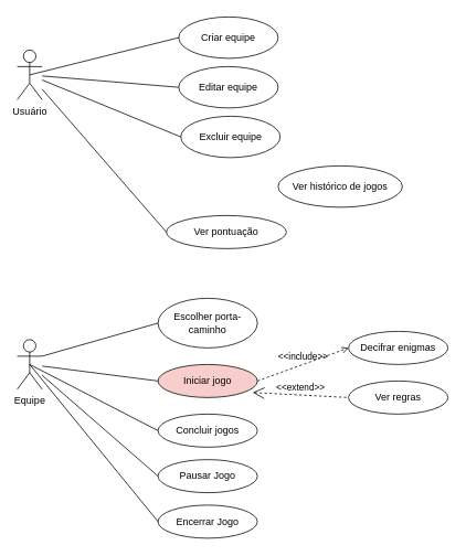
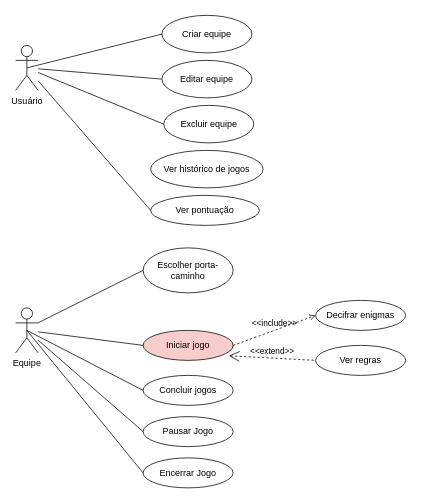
  <mxCell id="0" />
  <mxCell id="1" parent="0" />
  <mxCell id="2" value="Usuário" style="shape=umlActor;verticalLabelPosition=bottom;verticalAlign=top;html=1;outlineConnect=0;" vertex="1" parent="1"><mxGeometry x="20" y="60" width="30" height="60" as="geometry" /></mxCell>
  <mxCell id="3" value="Criar equipe" style="ellipse;whiteSpace=wrap;html=1;" vertex="1" parent="1"><mxGeometry x="215" y="20" width="120" height="50" as="geometry" /></mxCell>
  <mxCell id="4" value="" style="endArrow=none;html=1;rounded=0;exitX=0.5;exitY=0.5;exitDx=0;exitDy=0;exitPerimeter=0;entryX=0;entryY=0.5;entryDx=0;entryDy=0;" edge="1" parent="1" source="2" target="3"><mxGeometry width="50" height="50" relative="1" as="geometry"><mxPoint x="400" y="280" as="sourcePoint" /><mxPoint x="450" y="230" as="targetPoint" /></mxGeometry></mxCell>
  <mxCell id="5" value="Editar equipe" style="ellipse;whiteSpace=wrap;html=1;" vertex="1" parent="1"><mxGeometry x="215" y="80" width="120" height="50" as="geometry" /></mxCell>
  <mxCell id="6" value="Excluir equipe" style="ellipse;whiteSpace=wrap;html=1;" vertex="1" parent="1"><mxGeometry x="217.5" y="140" width="120" height="50" as="geometry" /></mxCell>
- <mxCell id="7" value="Ver histórico de jogos" style="ellipse;whiteSpace=wrap;html=1;" vertex="1" parent="1"><mxGeometry x="335" y="200" width="150" height="50" as="geometry" /></mxCell>
+ <mxCell id="7" value="Ver histórico de jogos" style="ellipse;whiteSpace=wrap;html=1;" vertex="1" parent="1"><mxGeometry x="200" y="200" width="150" height="50" as="geometry" /></mxCell>
  <mxCell id="8" value="Ver pontuação" style="ellipse;whiteSpace=wrap;html=1;" vertex="1" parent="1"><mxGeometry x="200" y="260" width="145" height="40" as="geometry" /></mxCell>
  <mxCell id="9" value="" style="endArrow=none;html=1;rounded=0;exitX=0;exitY=0.5;exitDx=0;exitDy=0;" edge="1" parent="1" source="5" target="2"><mxGeometry width="50" height="50" relative="1" as="geometry"><mxPoint x="400" y="280" as="sourcePoint" /><mxPoint x="450" y="230" as="targetPoint" /></mxGeometry></mxCell>
  <mxCell id="10" value="" style="endArrow=none;html=1;rounded=0;exitX=0;exitY=0.5;exitDx=0;exitDy=0;" edge="1" parent="1" source="6" target="2"><mxGeometry width="50" height="50" relative="1" as="geometry"><mxPoint x="400" y="280" as="sourcePoint" /><mxPoint x="450" y="230" as="targetPoint" /></mxGeometry></mxCell>
  <mxCell id="11" value="" style="endArrow=none;html=1;rounded=0;exitX=0;exitY=0.5;exitDx=0;exitDy=0;" edge="1" parent="1" source="8" target="2"><mxGeometry width="50" height="50" relative="1" as="geometry"><mxPoint x="400" y="280" as="sourcePoint" /><mxPoint x="450" y="230" as="targetPoint" /></mxGeometry></mxCell>
  <mxCell id="12" value="Equipe" style="shape=umlActor;verticalLabelPosition=bottom;verticalAlign=top;html=1;outlineConnect=0;" vertex="1" parent="1"><mxGeometry x="20" y="410" width="30" height="60" as="geometry" /></mxCell>
- <mxCell id="13" value="Escolher porta-caminho" style="ellipse;whiteSpace=wrap;html=1;" vertex="1" parent="1"><mxGeometry x="190" y="360" width="120" height="60" as="geometry" /></mxCell>
+ <mxCell id="13" value="Escolher porta-caminho" style="ellipse;whiteSpace=wrap;html=1;" vertex="1" parent="1"><mxGeometry x="190" y="330" width="120" height="60" as="geometry" /></mxCell>
  <mxCell id="14" value="Iniciar jogo" style="ellipse;whiteSpace=wrap;html=1;fillColor=#f8cecc;" vertex="1" parent="1"><mxGeometry x="190" y="440" width="120" height="40" as="geometry" /></mxCell>
  <mxCell id="15" value="Decifrar enigmas" style="ellipse;whiteSpace=wrap;html=1;" vertex="1" parent="1"><mxGeometry x="420" y="400" width="120" height="40" as="geometry" /></mxCell>
  <mxCell id="16" value="Ver regras" style="ellipse;whiteSpace=wrap;html=1;" vertex="1" parent="1"><mxGeometry x="420" y="460" width="120" height="40" as="geometry" /></mxCell>
  <mxCell id="17" value="Concluir jogos" style="ellipse;whiteSpace=wrap;html=1;" vertex="1" parent="1"><mxGeometry x="190" y="500" width="120" height="40" as="geometry" /></mxCell>
  <mxCell id="18" value="Pausar Jogo" style="ellipse;whiteSpace=wrap;html=1;" vertex="1" parent="1"><mxGeometry x="190" y="555" width="120" height="40" as="geometry" /></mxCell>
  <mxCell id="19" value="Encerrar Jogo" style="ellipse;whiteSpace=wrap;html=1;" vertex="1" parent="1"><mxGeometry x="190" y="610" width="120" height="40" as="geometry" /></mxCell>
  <mxCell id="20" value="" style="endArrow=none;html=1;rounded=0;entryX=0.5;entryY=0.5;entryDx=0;entryDy=0;entryPerimeter=0;exitX=0;exitY=0.5;exitDx=0;exitDy=0;" edge="1" parent="1" source="19" target="12"><mxGeometry width="50" height="50" relative="1" as="geometry"><mxPoint x="400" y="600" as="sourcePoint" /><mxPoint x="450" y="550" as="targetPoint" /></mxGeometry></mxCell>
  <mxCell id="21" value="" style="endArrow=none;html=1;rounded=0;exitX=0;exitY=0.5;exitDx=0;exitDy=0;" edge="1" parent="1" source="18" target="12"><mxGeometry width="50" height="50" relative="1" as="geometry"><mxPoint x="400" y="600" as="sourcePoint" /><mxPoint x="450" y="550" as="targetPoint" /></mxGeometry></mxCell>
  <mxCell id="22" value="" style="endArrow=none;html=1;rounded=0;entryX=0.5;entryY=0.5;entryDx=0;entryDy=0;entryPerimeter=0;exitX=0;exitY=0.5;exitDx=0;exitDy=0;" edge="1" parent="1" source="17" target="12"><mxGeometry width="50" height="50" relative="1" as="geometry"><mxPoint x="400" y="600" as="sourcePoint" /><mxPoint x="450" y="550" as="targetPoint" /></mxGeometry></mxCell>
  <mxCell id="23" value="" style="endArrow=none;html=1;rounded=0;entryX=1;entryY=0.333;entryDx=0;entryDy=0;entryPerimeter=0;exitX=0;exitY=0.5;exitDx=0;exitDy=0;" edge="1" parent="1" source="13" target="12"><mxGeometry width="50" height="50" relative="1" as="geometry"><mxPoint x="400" y="600" as="sourcePoint" /><mxPoint x="450" y="550" as="targetPoint" /></mxGeometry></mxCell>
  <mxCell id="24" value="" style="endArrow=none;html=1;rounded=0;exitX=0;exitY=0.5;exitDx=0;exitDy=0;" edge="1" parent="1" source="14" target="12"><mxGeometry width="50" height="50" relative="1" as="geometry"><mxPoint x="400" y="600" as="sourcePoint" /><mxPoint x="450" y="550" as="targetPoint" /></mxGeometry></mxCell>
  <mxCell id="25" value="&amp;lt;&amp;lt;extend&amp;gt;&amp;gt;" style="edgeStyle=none;html=1;startArrow=open;endArrow=none;startSize=12;verticalAlign=bottom;dashed=1;labelBackgroundColor=none;rounded=0;entryX=0;entryY=0.5;entryDx=0;entryDy=0;exitX=0.953;exitY=0.847;exitDx=0;exitDy=0;exitPerimeter=0;" edge="1" parent="1" source="14" target="16"><mxGeometry width="160" relative="1" as="geometry"><mxPoint x="410" y="560" as="sourcePoint" /><mxPoint x="420" y="490" as="targetPoint" /></mxGeometry></mxCell>
  <mxCell id="26" value="&amp;lt;&amp;lt;include&amp;gt;&amp;gt;" style="edgeStyle=none;html=1;endArrow=open;verticalAlign=bottom;dashed=1;labelBackgroundColor=none;rounded=0;exitX=1;exitY=0.5;exitDx=0;exitDy=0;entryX=0;entryY=0.5;entryDx=0;entryDy=0;" edge="1" parent="1" source="14"><mxGeometry width="160" relative="1" as="geometry"><mxPoint x="410" y="560" as="sourcePoint" /><mxPoint x="420" y="420" as="targetPoint" /></mxGeometry></mxCell>
